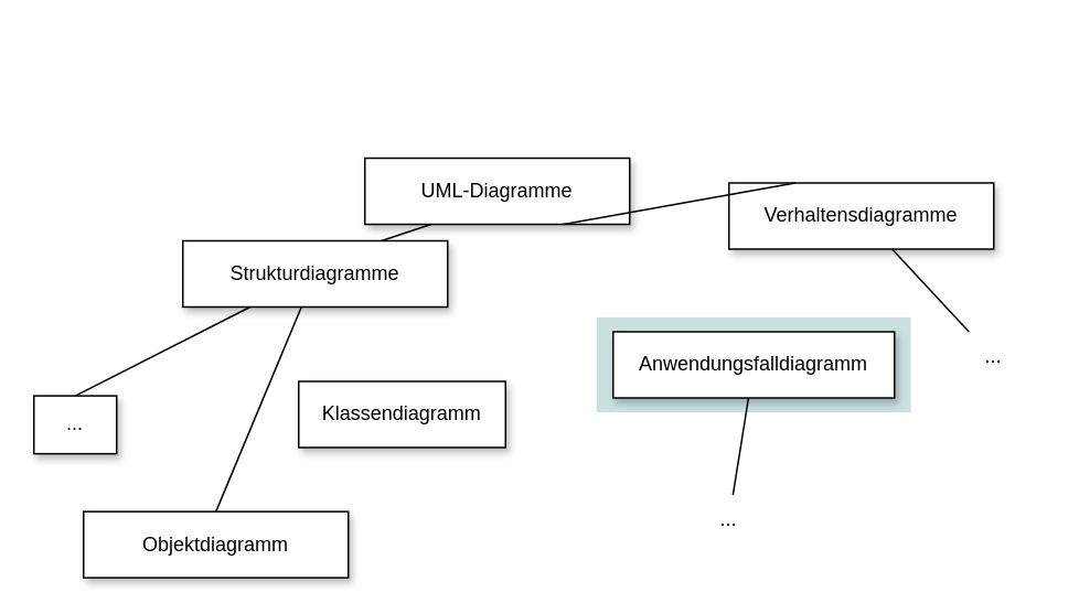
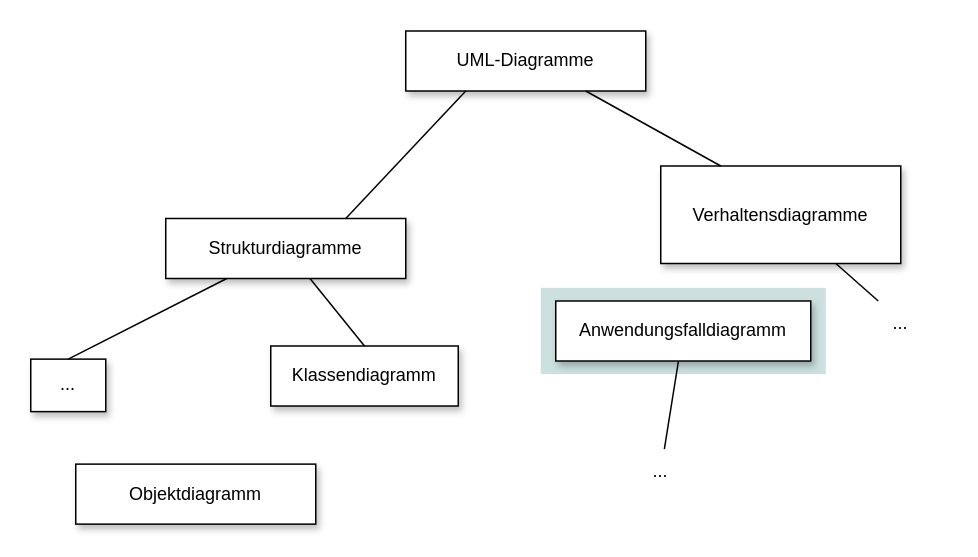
  <mxCell id="0" />
  <mxCell id="1" parent="0" />
- <mxCell id="2" value="UML-Diagramme" style="rounded=0;whiteSpace=wrap;html=1;shadow=1;" parent="1" vertex="1"><mxGeometry x="220" y="95" width="160" height="40" as="geometry" /></mxCell>
- <mxCell id="3" value="Verhaltensdiagramme" style="rounded=0;whiteSpace=wrap;html=1;shadow=1;" parent="1" vertex="1"><mxGeometry x="440" y="110" width="160" height="40" as="geometry" /></mxCell>
+ <mxCell id="2" value="UML-Diagramme" style="rounded=0;whiteSpace=wrap;html=1;shadow=1;" parent="1" vertex="1"><mxGeometry x="270" y="20" width="160" height="40" as="geometry" /></mxCell>
+ <mxCell id="3" value="Verhaltensdiagramme" style="rounded=0;whiteSpace=wrap;html=1;shadow=1;" parent="1" vertex="1"><mxGeometry x="440" y="110" width="160" height="65" as="geometry" /></mxCell>
  <mxCell id="4" value="Strukturdiagramme" style="rounded=0;whiteSpace=wrap;html=1;shadow=1;" parent="1" vertex="1"><mxGeometry x="110" y="145" width="160" height="40" as="geometry" /></mxCell>
  <mxCell id="5" value="Objektdiagramm" style="rounded=0;whiteSpace=wrap;html=1;shadow=1;" parent="1" vertex="1"><mxGeometry x="50" y="308.75" width="160" height="40" as="geometry" /></mxCell>
  <mxCell id="6" value="Klassendiagramm" style="rounded=0;whiteSpace=wrap;html=1;shadow=1;" parent="1" vertex="1"><mxGeometry x="180" y="230" width="125" height="40" as="geometry" /></mxCell>
  <mxCell id="7" value="..." style="rounded=0;whiteSpace=wrap;html=1;shadow=1;" parent="1" vertex="1"><mxGeometry x="20" y="238.75" width="50" height="35" as="geometry" /></mxCell>
  <mxCell id="8" value="..." style="rounded=0;whiteSpace=wrap;html=1;strokeColor=none;fillColor=none;" parent="1" vertex="1"><mxGeometry x="570" y="200" width="60" height="30" as="geometry" /></mxCell>
  <mxCell id="9" value="" style="endArrow=none;html=1;rounded=0;entryX=0.25;entryY=1;entryDx=0;entryDy=0;exitX=0.75;exitY=0;exitDx=0;exitDy=0;" parent="1" source="4" target="2" edge="1"><mxGeometry width="50" height="50" relative="1" as="geometry"><mxPoint x="340" y="150" as="sourcePoint" /><mxPoint x="390" y="100" as="targetPoint" /></mxGeometry></mxCell>
  <mxCell id="10" value="" style="endArrow=none;html=1;rounded=0;entryX=0.75;entryY=1;entryDx=0;entryDy=0;exitX=0.25;exitY=0;exitDx=0;exitDy=0;" parent="1" source="3" target="2" edge="1"><mxGeometry width="50" height="50" relative="1" as="geometry"><mxPoint x="380" y="320" as="sourcePoint" /><mxPoint x="430" y="270" as="targetPoint" /></mxGeometry></mxCell>
  <mxCell id="11" value="" style="endArrow=none;html=1;rounded=0;exitX=0.5;exitY=0;exitDx=0;exitDy=0;" parent="1" source="7" target="4" edge="1"><mxGeometry width="50" height="50" relative="1" as="geometry"><mxPoint x="380" y="378.75" as="sourcePoint" /><mxPoint x="150" y="218.75" as="targetPoint" /></mxGeometry></mxCell>
- <mxCell id="12" value="" style="endArrow=none;html=1;rounded=0;exitX=0.5;exitY=0;exitDx=0;exitDy=0;" parent="1" source="5" target="4" edge="1"><mxGeometry width="50" height="50" relative="1" as="geometry"><mxPoint x="380" y="378.75" as="sourcePoint" /><mxPoint x="190" y="218.75" as="targetPoint" /></mxGeometry></mxCell>
+ <mxCell id="13" value="" style="endArrow=none;html=1;rounded=0;exitX=0.5;exitY=0;exitDx=0;exitDy=0;" parent="1" source="6" target="4" edge="1"><mxGeometry width="50" height="50" relative="1" as="geometry"><mxPoint x="380" y="378.75" as="sourcePoint" /><mxPoint x="230" y="218.75" as="targetPoint" /></mxGeometry></mxCell>
  <mxCell id="14" value="" style="endArrow=none;html=1;rounded=0;exitX=0.25;exitY=0;exitDx=0;exitDy=0;" parent="1" source="8" target="3" edge="1"><mxGeometry width="50" height="50" relative="1" as="geometry"><mxPoint x="380" y="320" as="sourcePoint" /><mxPoint x="430" y="270" as="targetPoint" /></mxGeometry></mxCell>
  <mxCell id="15" value="" style="rounded=0;whiteSpace=wrap;html=1;fillColor=#006666;fillOpacity=20;strokeColor=none;" parent="1" vertex="1"><mxGeometry x="360" y="191.25" width="190" height="57.5" as="geometry" /></mxCell>
  <mxCell id="16" value="Anwendungsfalldiagramm" style="rounded=0;whiteSpace=wrap;html=1;shadow=1;" parent="1" vertex="1"><mxGeometry x="370" y="200" width="170" height="40" as="geometry" /></mxCell>
  <mxCell id="17" value="..." style="rounded=0;whiteSpace=wrap;html=1;strokeColor=none;fillColor=none;" parent="1" vertex="1"><mxGeometry x="410" y="298.75" width="60" height="30" as="geometry" /></mxCell>
  <mxCell id="18" value="" style="endArrow=none;html=1;rounded=0;" parent="1" source="17" target="16" edge="1"><mxGeometry width="50" height="50" relative="1" as="geometry"><mxPoint x="380" y="350" as="sourcePoint" /><mxPoint x="430" y="300" as="targetPoint" /></mxGeometry></mxCell>
